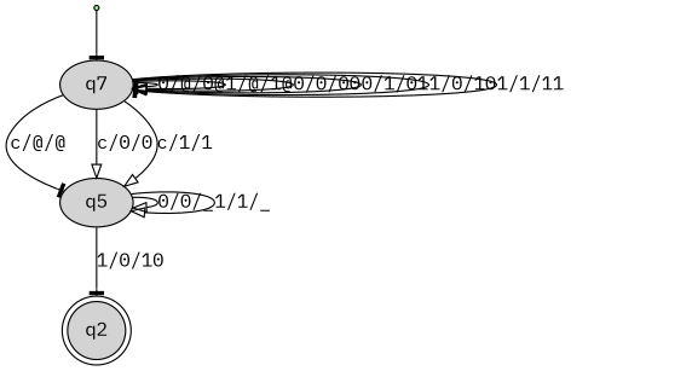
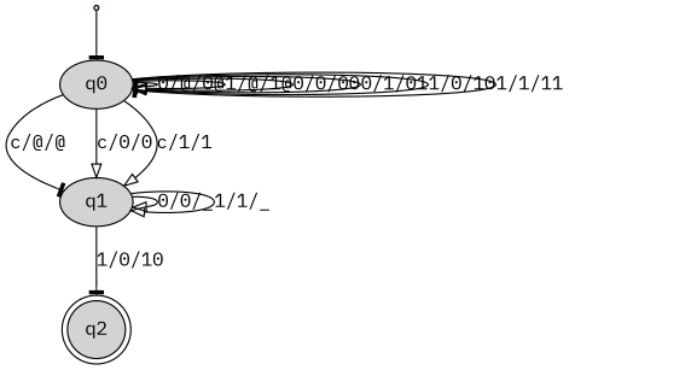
  digraph {
    fontname="IBM Plex Mono"
    node [fillcolor=lightgrey fontname="IBM Plex Mono" style=filled]
    edge [arrowhead=onormal fontname="IBM Plex Mono"]
    inic [fillcolor=palegreen shape=point]
-   q0 [label=q7]
-   q1 [label=q5]
+   q0
+   q1
    q2 [shape=doublecircle]
    inic -> q0 [arrowhead=tee]
    q0 -> q0 [arrowhead=tee label="0/@/0@"]
    q0 -> q0 [label="1/@/1@"]
    q0 -> q0 [label="0/0/00"]
    q0 -> q0 [label="0/1/01"]
    q0 -> q0 [arrowhead=tee label="1/0/10"]
    q0 -> q0 [arrowhead=tee label="1/1/11"]
    q0 -> q1 [arrowhead=tee label="c/@/@"]
    q0 -> q1 [label="c/0/0"]
    q0 -> q1 [label="c/1/1"]
    q1 -> q1 [label="0/0/_"]
    q1 -> q1 [label="1/1/_"]
    q1 -> q2 [arrowhead=tee label="1/0/10"]
  }
